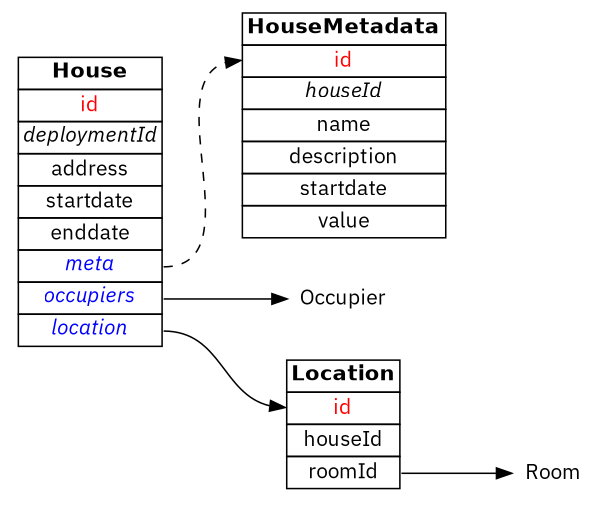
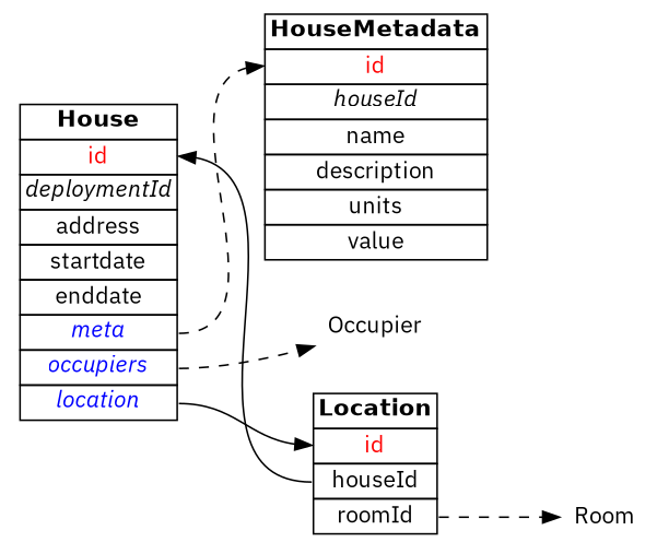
  digraph {
    fontname="IBM Plex Sans"
    rankdir=LR
    node [fontname="IBM Plex Sans" shape=plaintext]
    edge [fontname="IBM Plex Sans" headport=id]
-   n1 [label=<        <table border="0" cellborder="1" cellspacing="0">        <tr><td><font face="Helvetica"><b>HouseMetadata</b></font></td></tr>        <tr><td port="id"><font color="red">id</font></td></tr>         <tr><td port="houseid"><i>houseId</i></td></tr>        <tr><td>name</td></tr>        <tr><td>description</td></tr>        <tr><td>startdate</td></tr>        <tr><td>value</td></tr>        </table>>]
+   n1 [label=<        <table border="0" cellborder="1" cellspacing="0">        <tr><td><font face="Helvetica"><b>HouseMetadata</b></font></td></tr>        <tr><td port="id"><font color="red">id</font></td></tr>         <tr><td port="houseid"><i>houseId</i></td></tr>        <tr><td>name</td></tr>        <tr><td>description</td></tr>        <tr><td>units</td></tr>        <tr><td>value</td></tr>        </table>>]
    n2 [label=<        <table border="0" cellborder="1" cellspacing="0">        <tr><td><font face="Helvetica"><b>House</b></font></td></tr>        <tr><td port="id"><font color="red">id</font></td></tr>         <tr><td port="deptid"><i>deploymentId</i></td></tr>        <tr><td>address</td></tr>        <tr><td>startdate</td></tr>        <tr><td>enddate</td></tr>        <tr><td port="meta"><font color="blue"><i>meta</i></font></td></tr>        <tr><td port="occupiers"><font color="blue"><i>occupiers</i></font></td></tr>        <tr><td port="location"><font color="blue"><i>location</i></font></td></tr>        </table>>]
    Occupier
    n4 [label=< 	   <table border="0" cellborder="1" cellspacing="0"> 	   <tr><td><font face="Helvetica"><b>Location</b></font></td></tr> 	   <tr><td port="id"><font color="red">id</font></td></tr> 	    	   <tr><td port="houseId">houseId</td></tr> 	   <tr><td port="roomId">roomId</td></tr> 	   </table>>]
    Room
    n2 -> n1 [style=dashed tailport=meta]
-   n2 -> Occupier [style=solid tailport=occupiers]
+   n2 -> Occupier [style=dashed tailport=occupiers]
    n2 -> n4 [style=solid tailport=location]
-   n4 -> Room [tailport=roomId]
+   n4 -> n2 [tailport=houseId]
+   n4 -> Room [tailport=roomId style=dashed]
  }
